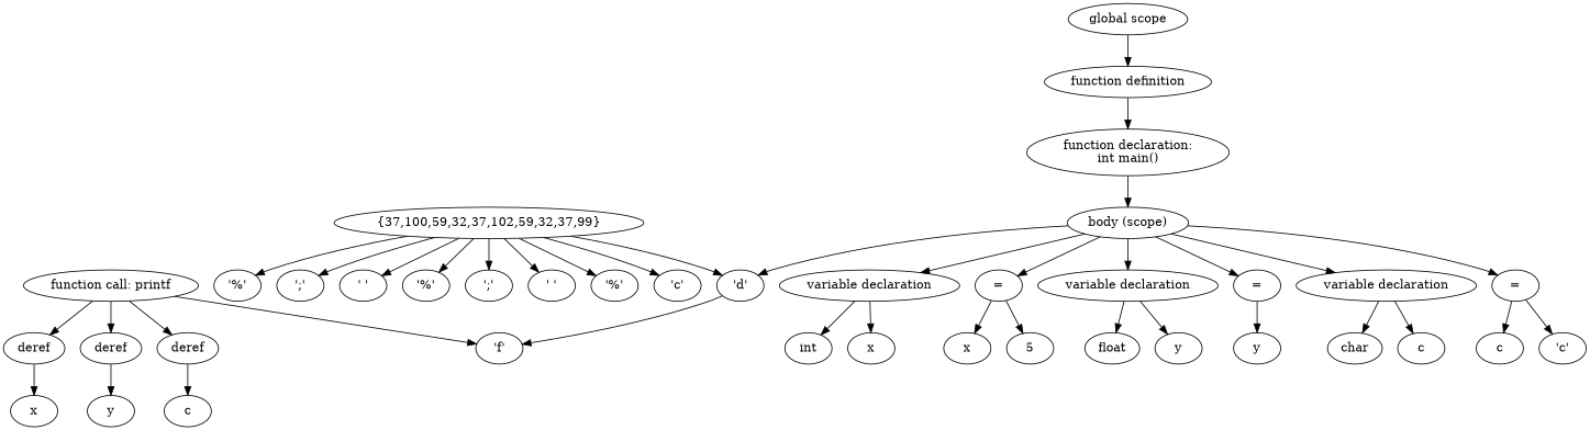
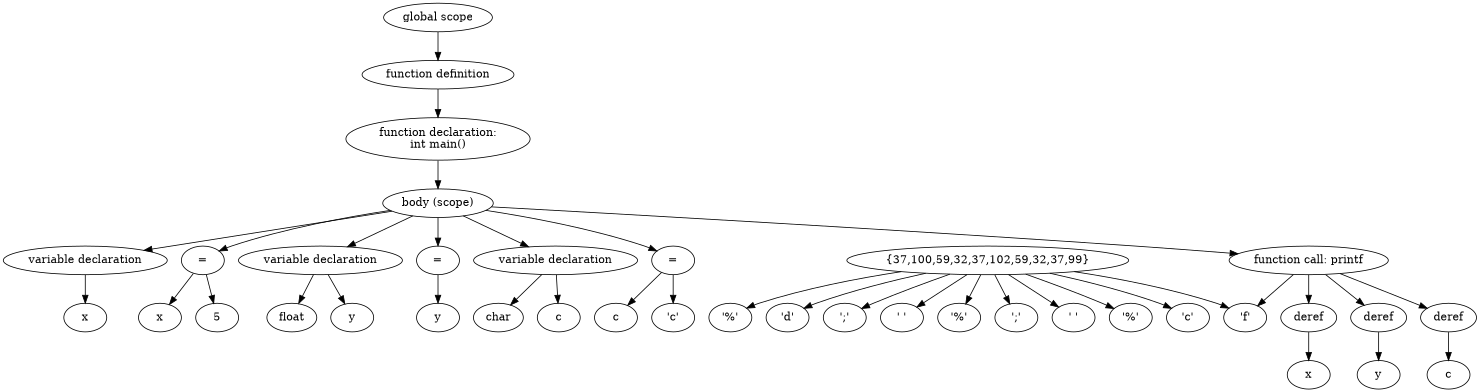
  digraph {
    n1 [label="function declaration:\nint main()"]
    n2 [label="body (scope)"]
    n3 [label="function definition"]
    n4 [label="variable declaration"]
    n5 [label="="]
    n6 [label="variable declaration"]
    n7 [label="="]
    n8 [label="variable declaration"]
    n9 [label="="]
    n10 [label="function call: printf"]
-   n11 [label=int]
    n12 [label=x]
    n13 [label=x]
    n14 [label=5]
    n15 [label=float]
    n16 [label=y]
    n17 [label=y]
    n18 [label=char]
    n19 [label=c]
    n20 [label=c]
    n21 [label="'c'"]
    n22 [label="'f'"]
    n23 [label=deref]
    n24 [label=deref]
    n25 [label=deref]
    n26 [label="'%'"]
    n27 [label="{37,100,59,32,37,102,59,32,37,99}"]
    n28 [label="'d'"]
    n29 [label="';'"]
    n30 [label="' '"]
    n31 [label="'%'"]
    n32 [label="';'"]
    n33 [label="' '"]
    n34 [label="'%'"]
    n35 [label="'c'"]
    n36 [label=x]
    n37 [label=y]
    n38 [label=c]
    n39 [label="global scope"]
    n1 -> n2
    n2 -> n4
    n2 -> n5
    n2 -> n6
    n2 -> n7
    n2 -> n8
    n2 -> n9
-   n2 -> n28
+   n2 -> n10
    n3 -> n1
-   n4 -> n11
    n4 -> n12
    n5 -> n13
    n5 -> n14
    n6 -> n15
    n6 -> n16
    n7 -> n17
    n8 -> n18
    n8 -> n19
    n9 -> n20
    n9 -> n21
    n10 -> n22
    n10 -> n23
    n10 -> n24
    n10 -> n25
    n23 -> n36
    n24 -> n37
    n25 -> n38
-   n28 -> n22
+   n27 -> n22
    n27 -> n26
    n27 -> n28
    n27 -> n29
    n27 -> n30
    n27 -> n31
    n27 -> n32
    n27 -> n33
    n27 -> n34
    n27 -> n35
    n39 -> n3
  }
